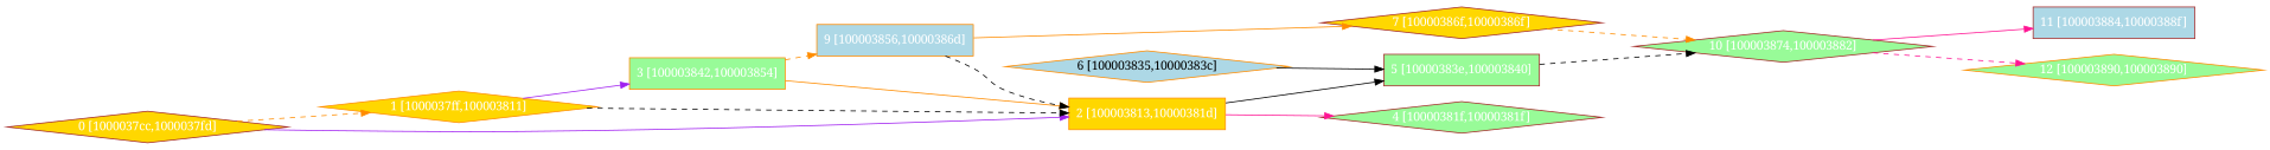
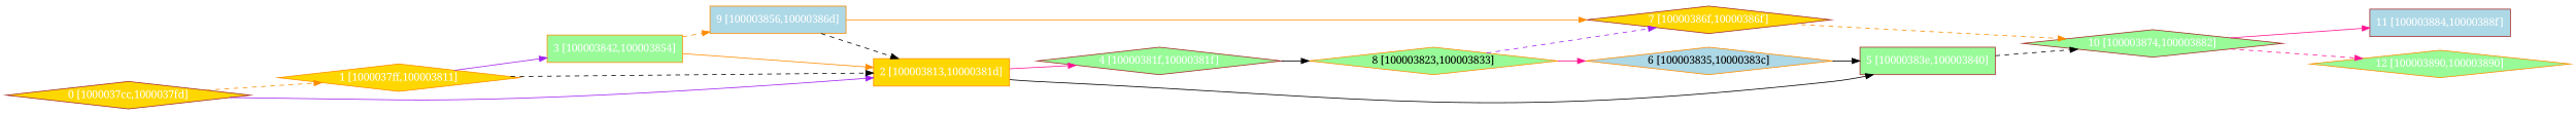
  digraph {
    fontname="Noto Serif"
    rankdir=LR
    node [color=darkorange fillcolor=palegreen fontcolor="#ffffff" fontname="Noto Serif" shape=diamond style=filled]
    edge [color=black fontname="Noto Serif" style=solid]
    n1 [color=brown fillcolor=gold label="0 [1000037cc,1000037fd]"]
    n2 [fillcolor=gold label="1 [1000037ff,100003811]"]
    n3 [fillcolor=gold label="2 [100003813,10000381d]" shape=box]
    n4 [label="3 [100003842,100003854]" shape=box]
    n5 [color=brown label="4 [10000381f,10000381f]"]
    n6 [color=brown label="5 [10000383e,100003840]" shape=box]
    n7 [fillcolor=lightblue label="9 [100003856,10000386d]" shape=box]
+   n8 [fontcolor="#000000" label="8 [100003823,100003833]"]
    n9 [color=brown label="10 [100003874,100003882]"]
    n10 [color=brown fillcolor=gold label="7 [10000386f,10000386f]"]
    n11 [fillcolor=lightblue fontcolor="#000000" label="6 [100003835,10000383c]"]
    n12 [color=brown fillcolor=lightblue label="11 [100003884,10000388f]" shape=box]
    n13 [label="12 [100003890,100003890]"]
    n1 -> n2 [color=darkorange style=dashed]
    n1 -> n3 [color=purple]
    n2 -> n3 [style=dashed]
    n2 -> n4 [color=purple]
    n3 -> n5 [color=deeppink]
    n3 -> n6
    n4 -> n3 [color=darkorange]
    n4 -> n7 [color=darkorange style=dashed]
+   n5 -> n8
    n6 -> n9 [style=dashed]
    n7 -> n3 [style=dashed]
    n7 -> n10 [color=darkorange]
+   n8 -> n10 [color=purple style=dashed]
+   n8 -> n11 [color=deeppink]
    n9 -> n12 [color=deeppink]
    n9 -> n13 [color=deeppink style=dashed]
    n10 -> n9 [color=darkorange style=dashed]
    n11 -> n6
  }
